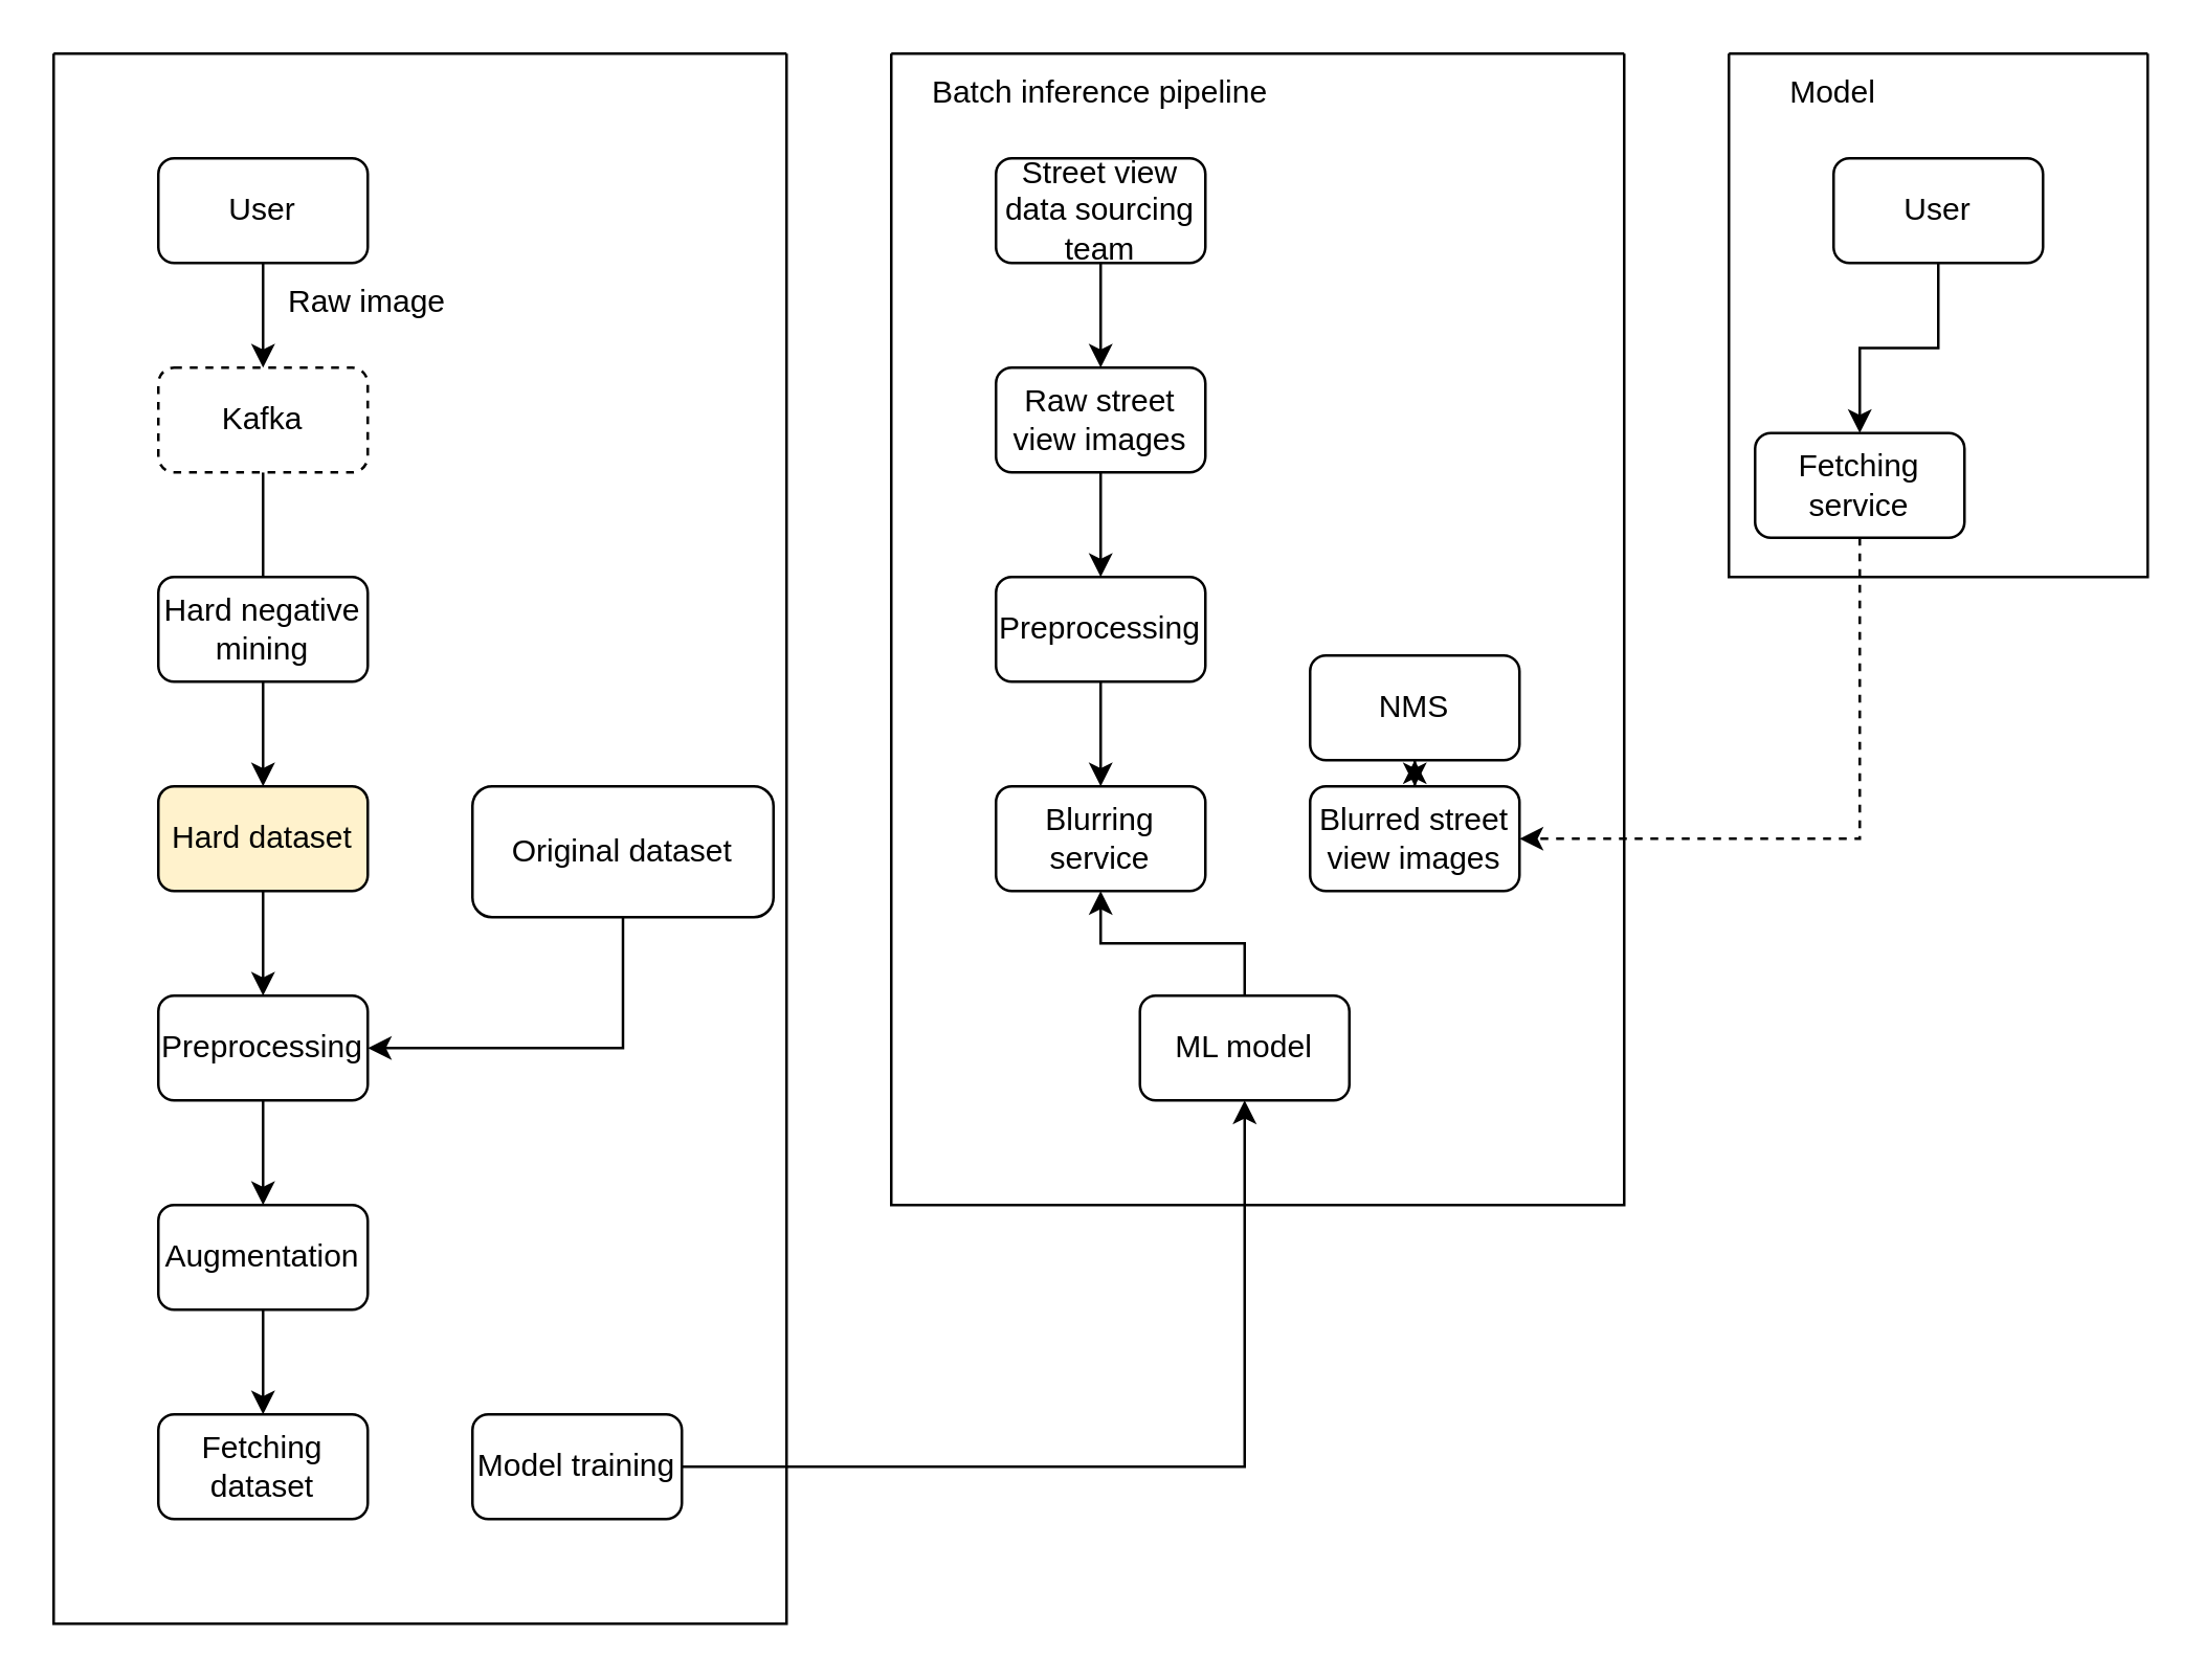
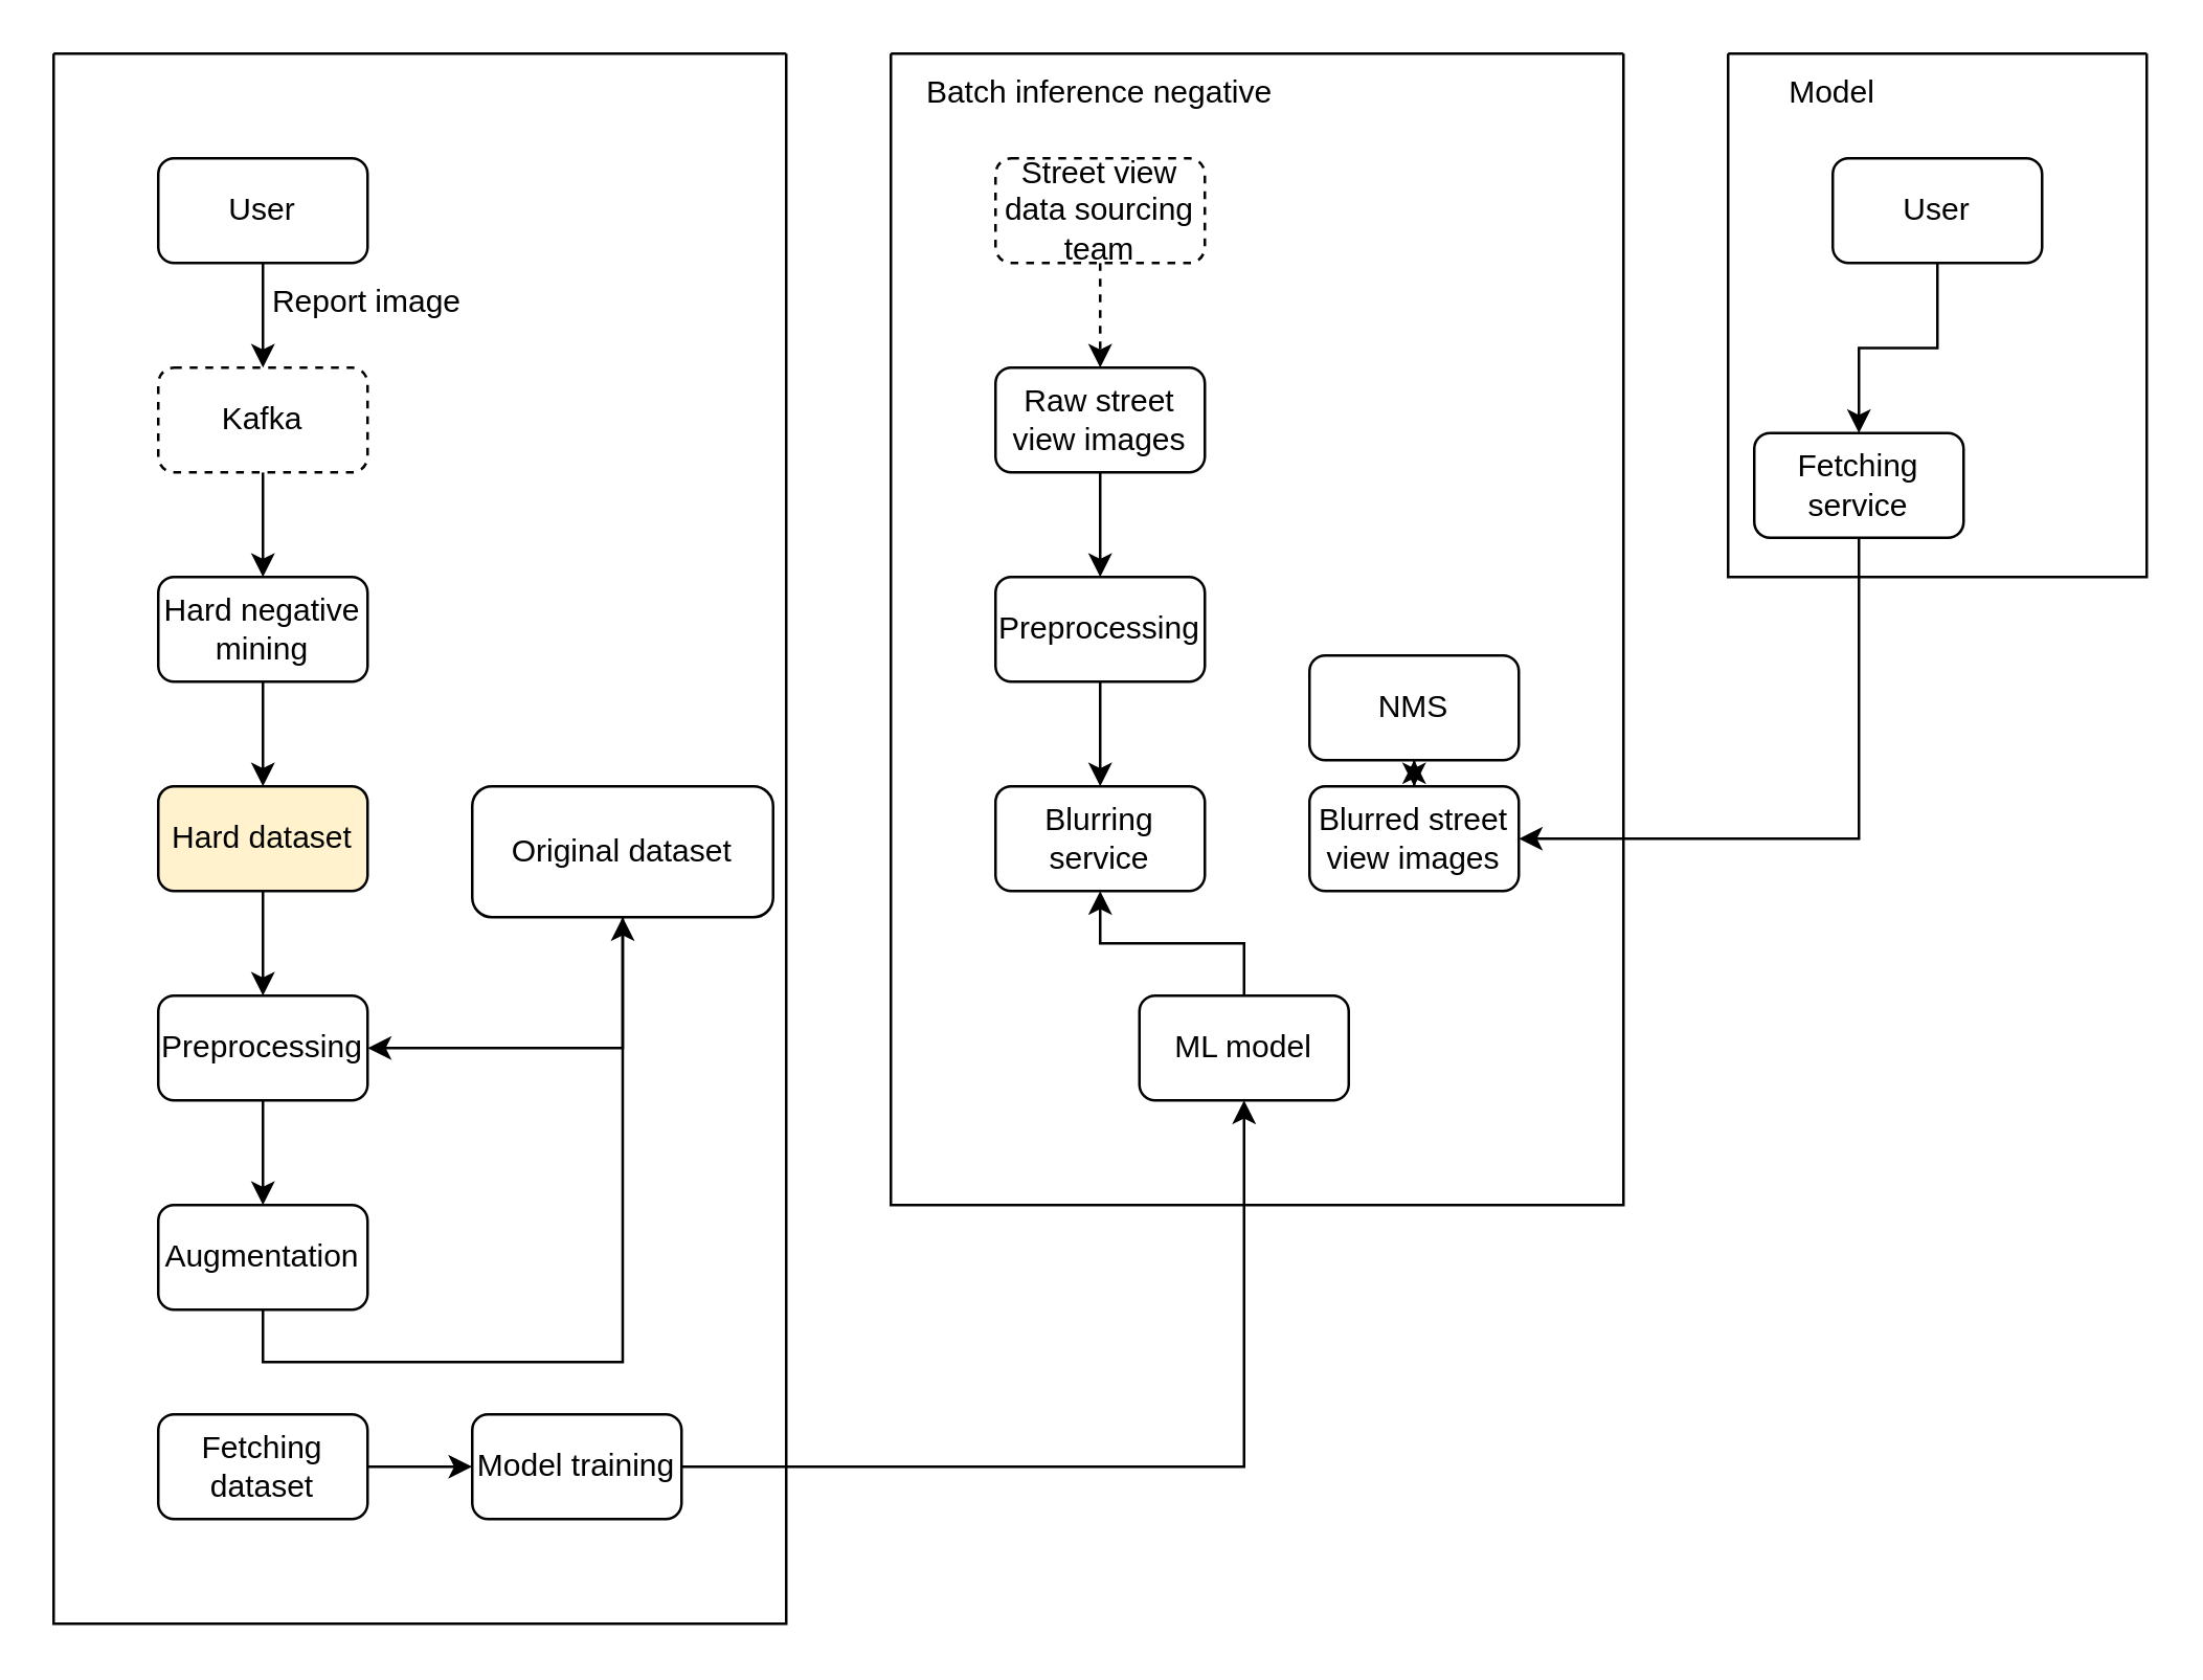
  <mxCell id="0" />
  <mxCell id="1" parent="0" />
  <mxCell id="2" value="" style="swimlane;startSize=0;" vertex="1" parent="1"><mxGeometry x="20" y="20" width="280" height="600" as="geometry" /></mxCell>
- <mxCell id="3" style="edgeStyle=orthogonalEdgeStyle;rounded=0;orthogonalLoop=1;jettySize=auto;html=1;exitX=0.5;exitY=1;exitDx=0;exitDy=0;entryX=0.5;entryY=0;entryDx=0;entryDy=0;endArrow=none;" edge="1" parent="2" source="4" target="6"><mxGeometry relative="1" as="geometry" /></mxCell>
+ <mxCell id="3" style="edgeStyle=orthogonalEdgeStyle;rounded=0;orthogonalLoop=1;jettySize=auto;html=1;exitX=0.5;exitY=1;exitDx=0;exitDy=0;entryX=0.5;entryY=0;entryDx=0;entryDy=0;" edge="1" parent="2" source="4" target="6"><mxGeometry relative="1" as="geometry" /></mxCell>
  <mxCell id="4" value="Kafka" style="rounded=1;whiteSpace=wrap;html=1;dashed=1;" vertex="1" parent="2"><mxGeometry x="40" y="120" width="80" height="40" as="geometry" /></mxCell>
  <mxCell id="5" style="edgeStyle=orthogonalEdgeStyle;rounded=0;orthogonalLoop=1;jettySize=auto;html=1;exitX=0.5;exitY=1;exitDx=0;exitDy=0;entryX=0.5;entryY=0;entryDx=0;entryDy=0;" edge="1" parent="2" source="6" target="8"><mxGeometry relative="1" as="geometry" /></mxCell>
  <mxCell id="6" value="Hard negative mining" style="rounded=1;whiteSpace=wrap;html=1;" vertex="1" parent="2"><mxGeometry x="40" y="200" width="80" height="40" as="geometry" /></mxCell>
  <mxCell id="7" style="edgeStyle=orthogonalEdgeStyle;rounded=0;orthogonalLoop=1;jettySize=auto;html=1;exitX=0.5;exitY=1;exitDx=0;exitDy=0;entryX=0.5;entryY=0;entryDx=0;entryDy=0;" edge="1" parent="2" source="8" target="10"><mxGeometry relative="1" as="geometry" /></mxCell>
  <mxCell id="8" value="Hard dataset" style="rounded=1;whiteSpace=wrap;html=1;fillColor=#fff2cc;" vertex="1" parent="2"><mxGeometry x="40" y="280" width="80" height="40" as="geometry" /></mxCell>
  <mxCell id="9" style="edgeStyle=orthogonalEdgeStyle;rounded=0;orthogonalLoop=1;jettySize=auto;html=1;exitX=0.5;exitY=1;exitDx=0;exitDy=0;entryX=0.5;entryY=0;entryDx=0;entryDy=0;" edge="1" parent="2" source="10" target="12"><mxGeometry relative="1" as="geometry" /></mxCell>
  <mxCell id="10" value="Preprocessing" style="rounded=1;whiteSpace=wrap;html=1;" vertex="1" parent="2"><mxGeometry x="40" y="360" width="80" height="40" as="geometry" /></mxCell>
- <mxCell id="11" style="edgeStyle=orthogonalEdgeStyle;rounded=0;orthogonalLoop=1;jettySize=auto;html=1;exitX=0.5;exitY=1;exitDx=0;exitDy=0;entryX=0.5;entryY=0;entryDx=0;entryDy=0;" edge="1" parent="2" source="12" target="14"><mxGeometry relative="1" as="geometry" /></mxCell>
+ <mxCell id="11" style="edgeStyle=orthogonalEdgeStyle;rounded=0;orthogonalLoop=1;jettySize=auto;html=1;exitX=0.5;exitY=1;exitDx=0;exitDy=0;" edge="1" parent="2" source="12" target="16"><mxGeometry relative="1" as="geometry" /></mxCell>
  <mxCell id="12" value="Augmentation" style="rounded=1;whiteSpace=wrap;html=1;" vertex="1" parent="2"><mxGeometry x="40" y="440" width="80" height="40" as="geometry" /></mxCell>
+ <mxCell id="13" style="edgeStyle=orthogonalEdgeStyle;rounded=0;orthogonalLoop=1;jettySize=auto;html=1;exitX=1;exitY=0.5;exitDx=0;exitDy=0;entryX=0;entryY=0.5;entryDx=0;entryDy=0;" edge="1" parent="2" source="14" target="17"><mxGeometry relative="1" as="geometry" /></mxCell>
  <mxCell id="14" value="Fetching dataset" style="rounded=1;whiteSpace=wrap;html=1;" vertex="1" parent="2"><mxGeometry x="40" y="520" width="80" height="40" as="geometry" /></mxCell>
  <mxCell id="15" style="edgeStyle=orthogonalEdgeStyle;rounded=0;orthogonalLoop=1;jettySize=auto;html=1;exitX=0.5;exitY=1;exitDx=0;exitDy=0;entryX=1;entryY=0.5;entryDx=0;entryDy=0;" edge="1" parent="2" source="16" target="10"><mxGeometry relative="1" as="geometry" /></mxCell>
  <mxCell id="16" value="Original dataset" style="rounded=1;whiteSpace=wrap;html=1;" vertex="1" parent="2"><mxGeometry x="160" y="280" width="115" height="50" as="geometry" /></mxCell>
  <mxCell id="17" value="Model training" style="rounded=1;whiteSpace=wrap;html=1;" vertex="1" parent="2"><mxGeometry x="160" y="520" width="80" height="40" as="geometry" /></mxCell>
  <mxCell id="18" style="edgeStyle=orthogonalEdgeStyle;rounded=0;orthogonalLoop=1;jettySize=auto;html=1;exitX=0.5;exitY=1;exitDx=0;exitDy=0;entryX=0.5;entryY=0;entryDx=0;entryDy=0;" edge="1" parent="2" source="19" target="4"><mxGeometry relative="1" as="geometry" /></mxCell>
  <mxCell id="19" value="User" style="rounded=1;whiteSpace=wrap;html=1;" vertex="1" parent="2"><mxGeometry x="40" y="40" width="80" height="40" as="geometry" /></mxCell>
- <mxCell id="20" value="Raw image" style="text;html=1;strokeColor=none;fillColor=none;align=center;verticalAlign=middle;whiteSpace=wrap;rounded=0;" vertex="1" parent="2"><mxGeometry x="80" y="80" width="80" height="30" as="geometry" /></mxCell>
+ <mxCell id="20" value="Report image" style="text;html=1;strokeColor=none;fillColor=none;align=center;verticalAlign=middle;whiteSpace=wrap;rounded=0;" vertex="1" parent="2"><mxGeometry x="80" y="80" width="80" height="30" as="geometry" /></mxCell>
  <mxCell id="21" value="" style="swimlane;startSize=0;" vertex="1" parent="1"><mxGeometry x="340" y="20" width="280" height="440" as="geometry" /></mxCell>
  <mxCell id="22" style="edgeStyle=orthogonalEdgeStyle;rounded=0;orthogonalLoop=1;jettySize=auto;html=1;exitX=0.5;exitY=1;exitDx=0;exitDy=0;entryX=0.5;entryY=0;entryDx=0;entryDy=0;" edge="1" parent="21" source="23" target="28"><mxGeometry relative="1" as="geometry" /></mxCell>
  <mxCell id="23" value="Raw street view images" style="rounded=1;whiteSpace=wrap;html=1;" vertex="1" parent="21"><mxGeometry x="40" y="120" width="80" height="40" as="geometry" /></mxCell>
- <mxCell id="24" style="edgeStyle=orthogonalEdgeStyle;rounded=0;orthogonalLoop=1;jettySize=auto;html=1;exitX=0.5;exitY=1;exitDx=0;exitDy=0;entryX=0.5;entryY=0;entryDx=0;entryDy=0;" edge="1" parent="21" source="25" target="23"><mxGeometry relative="1" as="geometry" /></mxCell>
- <mxCell id="25" value="Street view data sourcing team" style="rounded=1;whiteSpace=wrap;html=1;" vertex="1" parent="21"><mxGeometry x="40" y="40" width="80" height="40" as="geometry" /></mxCell>
+ <mxCell id="24" style="edgeStyle=orthogonalEdgeStyle;rounded=0;orthogonalLoop=1;jettySize=auto;html=1;exitX=0.5;exitY=1;exitDx=0;exitDy=0;entryX=0.5;entryY=0;entryDx=0;entryDy=0;dashed=1;" edge="1" parent="21" source="25" target="23"><mxGeometry relative="1" as="geometry" /></mxCell>
+ <mxCell id="25" value="Street view data sourcing team" style="rounded=1;whiteSpace=wrap;html=1;dashed=1;" vertex="1" parent="21"><mxGeometry x="40" y="40" width="80" height="40" as="geometry" /></mxCell>
  <mxCell id="26" value="Blurring service" style="rounded=1;whiteSpace=wrap;html=1;" vertex="1" parent="21"><mxGeometry x="40" y="280" width="80" height="40" as="geometry" /></mxCell>
  <mxCell id="27" style="edgeStyle=orthogonalEdgeStyle;rounded=0;orthogonalLoop=1;jettySize=auto;html=1;exitX=0.5;exitY=1;exitDx=0;exitDy=0;entryX=0.5;entryY=0;entryDx=0;entryDy=0;" edge="1" parent="21" source="28" target="26"><mxGeometry relative="1" as="geometry" /></mxCell>
  <mxCell id="28" value="Preprocessing" style="rounded=1;whiteSpace=wrap;html=1;" vertex="1" parent="21"><mxGeometry x="40" y="200" width="80" height="40" as="geometry" /></mxCell>
  <mxCell id="29" style="edgeStyle=orthogonalEdgeStyle;rounded=0;orthogonalLoop=1;jettySize=auto;html=1;exitX=0.5;exitY=0;exitDx=0;exitDy=0;entryX=0.5;entryY=1;entryDx=0;entryDy=0;" edge="1" parent="21" source="30" target="26"><mxGeometry relative="1" as="geometry" /></mxCell>
  <mxCell id="30" value="ML model" style="rounded=1;whiteSpace=wrap;html=1;" vertex="1" parent="21"><mxGeometry x="95" y="360" width="80" height="40" as="geometry" /></mxCell>
  <mxCell id="31" style="edgeStyle=orthogonalEdgeStyle;rounded=0;orthogonalLoop=1;jettySize=auto;html=1;exitX=0.5;exitY=1;exitDx=0;exitDy=0;entryX=0.5;entryY=0;entryDx=0;entryDy=0;" edge="1" parent="21" source="32" target="34"><mxGeometry relative="1" as="geometry" /></mxCell>
  <mxCell id="32" value="NMS" style="rounded=1;whiteSpace=wrap;html=1;" vertex="1" parent="21"><mxGeometry x="160" y="230" width="80" height="40" as="geometry" /></mxCell>
  <mxCell id="33" style="edgeStyle=orthogonalEdgeStyle;rounded=0;orthogonalLoop=1;jettySize=auto;html=1;exitX=0.5;exitY=0;exitDx=0;exitDy=0;entryX=0.5;entryY=1;entryDx=0;entryDy=0;" edge="1" parent="21" source="34" target="32"><mxGeometry relative="1" as="geometry" /></mxCell>
  <mxCell id="34" value="Blurred street view images" style="rounded=1;whiteSpace=wrap;html=1;" vertex="1" parent="21"><mxGeometry x="160" y="280" width="80" height="40" as="geometry" /></mxCell>
- <mxCell id="35" value="Batch inference pipeline" style="text;html=1;strokeColor=none;fillColor=none;align=center;verticalAlign=middle;whiteSpace=wrap;rounded=0;" vertex="1" parent="21"><mxGeometry width="160" height="30" as="geometry" /></mxCell>
+ <mxCell id="35" value="Batch inference negative" style="text;html=1;strokeColor=none;fillColor=none;align=center;verticalAlign=middle;whiteSpace=wrap;rounded=0;" vertex="1" parent="21"><mxGeometry width="160" height="30" as="geometry" /></mxCell>
  <mxCell id="36" style="edgeStyle=orthogonalEdgeStyle;rounded=0;orthogonalLoop=1;jettySize=auto;html=1;exitX=1;exitY=0.5;exitDx=0;exitDy=0;entryX=0.5;entryY=1;entryDx=0;entryDy=0;" edge="1" parent="1" source="17" target="30"><mxGeometry relative="1" as="geometry" /></mxCell>
  <mxCell id="37" value="" style="swimlane;startSize=0;" vertex="1" parent="1"><mxGeometry x="660" y="20" width="160" height="200" as="geometry" /></mxCell>
  <mxCell id="38" style="edgeStyle=orthogonalEdgeStyle;rounded=0;orthogonalLoop=1;jettySize=auto;html=1;exitX=0.5;exitY=1;exitDx=0;exitDy=0;entryX=0.5;entryY=0;entryDx=0;entryDy=0;" edge="1" parent="37" source="39" target="40"><mxGeometry relative="1" as="geometry" /></mxCell>
  <mxCell id="39" value="User" style="rounded=1;whiteSpace=wrap;html=1;" vertex="1" parent="37"><mxGeometry x="40" y="40" width="80" height="40" as="geometry" /></mxCell>
  <mxCell id="40" value="Fetching service" style="rounded=1;whiteSpace=wrap;html=1;" vertex="1" parent="37"><mxGeometry x="10" y="145" width="80" height="40" as="geometry" /></mxCell>
  <mxCell id="41" value="Model" style="text;html=1;strokeColor=none;fillColor=none;align=center;verticalAlign=middle;whiteSpace=wrap;rounded=0;" vertex="1" parent="37"><mxGeometry width="80" height="30" as="geometry" /></mxCell>
- <mxCell id="42" style="edgeStyle=orthogonalEdgeStyle;rounded=0;orthogonalLoop=1;jettySize=auto;html=1;exitX=0.5;exitY=1;exitDx=0;exitDy=0;entryX=1;entryY=0.5;entryDx=0;entryDy=0;dashed=1;" edge="1" parent="1" source="40" target="34"><mxGeometry relative="1" as="geometry" /></mxCell>
+ <mxCell id="42" style="edgeStyle=orthogonalEdgeStyle;rounded=0;orthogonalLoop=1;jettySize=auto;html=1;exitX=0.5;exitY=1;exitDx=0;exitDy=0;entryX=1;entryY=0.5;entryDx=0;entryDy=0;" edge="1" parent="1" source="40" target="34"><mxGeometry relative="1" as="geometry" /></mxCell>
